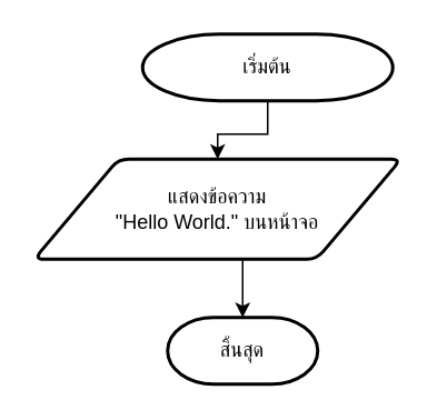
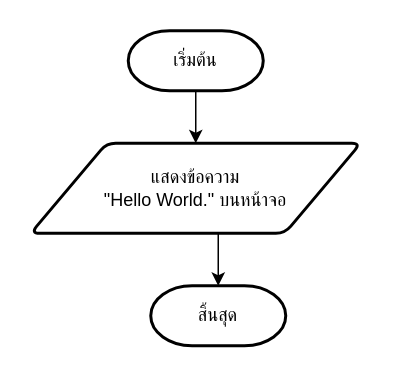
  <mxCell id="0" />
  <mxCell id="1" parent="0" />
  <mxCell id="2" style="edgeStyle=orthogonalEdgeStyle;rounded=0;orthogonalLoop=1;jettySize=auto;html=1;exitX=0.5;exitY=1;exitDx=0;exitDy=0;exitPerimeter=0;" edge="1" parent="1" source="3" target="4"><mxGeometry relative="1" as="geometry" /></mxCell>
- <mxCell id="3" value="เริ่มต้น" style="strokeWidth=2;html=1;shape=mxgraph.flowchart.terminator;whiteSpace=wrap;" vertex="1" parent="1"><mxGeometry x="85" y="20" width="150" height="40" as="geometry" /></mxCell>
+ <mxCell id="3" value="เริ่มต้น" style="strokeWidth=2;html=1;shape=mxgraph.flowchart.terminator;whiteSpace=wrap;" vertex="1" parent="1"><mxGeometry x="85" y="20" width="90" height="40" as="geometry" /></mxCell>
  <mxCell id="4" value="แสดงข้อความ&lt;div&gt;&quot;Hello World.&quot; บนหน้าจอ&lt;/div&gt;" style="shape=parallelogram;html=1;strokeWidth=2;perimeter=parallelogramPerimeter;whiteSpace=wrap;rounded=1;arcSize=12;size=0.23;" vertex="1" parent="1"><mxGeometry x="20" y="95" width="220" height="60" as="geometry" /></mxCell>
  <mxCell id="5" value="สิ้นสุด" style="strokeWidth=2;html=1;shape=mxgraph.flowchart.terminator;whiteSpace=wrap;" vertex="1" parent="1"><mxGeometry x="100" y="190" width="90" height="40" as="geometry" /></mxCell>
  <mxCell id="6" style="edgeStyle=orthogonalEdgeStyle;rounded=0;orthogonalLoop=1;jettySize=auto;html=1;exitX=0.5;exitY=1;exitDx=0;exitDy=0;entryX=0.5;entryY=0;entryDx=0;entryDy=0;entryPerimeter=0;" edge="1" parent="1" source="4" target="5"><mxGeometry relative="1" as="geometry" /></mxCell>
